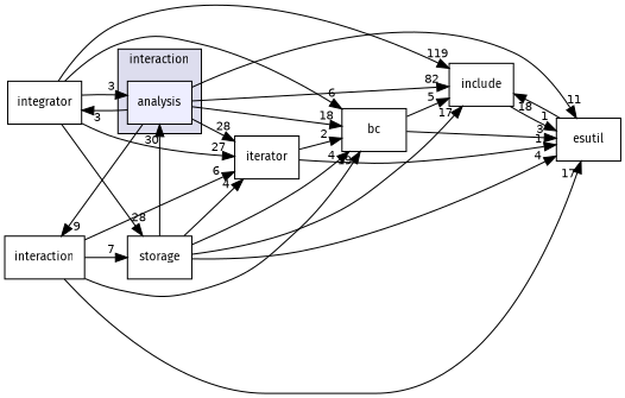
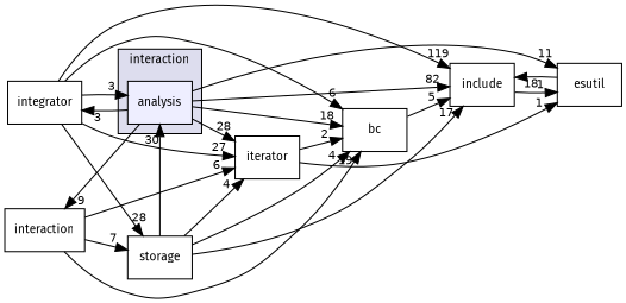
  digraph {
    compound=true
    fontname="Fira Sans"
    rankdir=LR
    node [fontname="Fira Sans" fontsize=10 shape=box]
    edge [fontname="Fira Sans" headlabel=3 labeldistance=1.5 labelfontname=Helvetica labelfontsize=10]
    n1 [fillcolor="#eeeeff" label=analysis pencolor=black style=filled]
    n2 [label=bc]
    n3 [label=include]
    n4 [label=integrator]
    n5 [label=iterator]
    n6 [label=interaction]
    n7 [label=esutil]
    n8 [label=storage]
    subgraph cluster_1 {
      bgcolor="#ddddee"
      fontsize=10
      label=interaction
      pencolor=black
      n1
    }
    n1 -> n2 [headlabel=18]
    n1 -> n3 [headlabel=82]
    n1 -> n4
    n1 -> n5 [headlabel=28]
    n1 -> n6 [headlabel=9]
    n1 -> n7 [headlabel=11]
    n2 -> n3 [headlabel=5]
-   n2 -> n7
    n3 -> n7 [headlabel=1]
    n4 -> n1
    n4 -> n2 [headlabel=6]
    n4 -> n3 [headlabel=119]
    n4 -> n5 [headlabel=27]
    n4 -> n8 [headlabel=28]
    n5 -> n2 [headlabel=2]
    n5 -> n7 [headlabel=1]
    n6 -> n2 [headlabel=19]
    n6 -> n5 [headlabel=6]
-   n6 -> n7 [headlabel=17]
    n6 -> n8 [headlabel=7]
    n7 -> n3 [headlabel=18]
    n8 -> n1 [headlabel=30]
    n8 -> n2 [headlabel=4]
    n8 -> n3 [headlabel=17]
    n8 -> n5 [headlabel=4]
-   n8 -> n7 [headlabel=4]
  }
